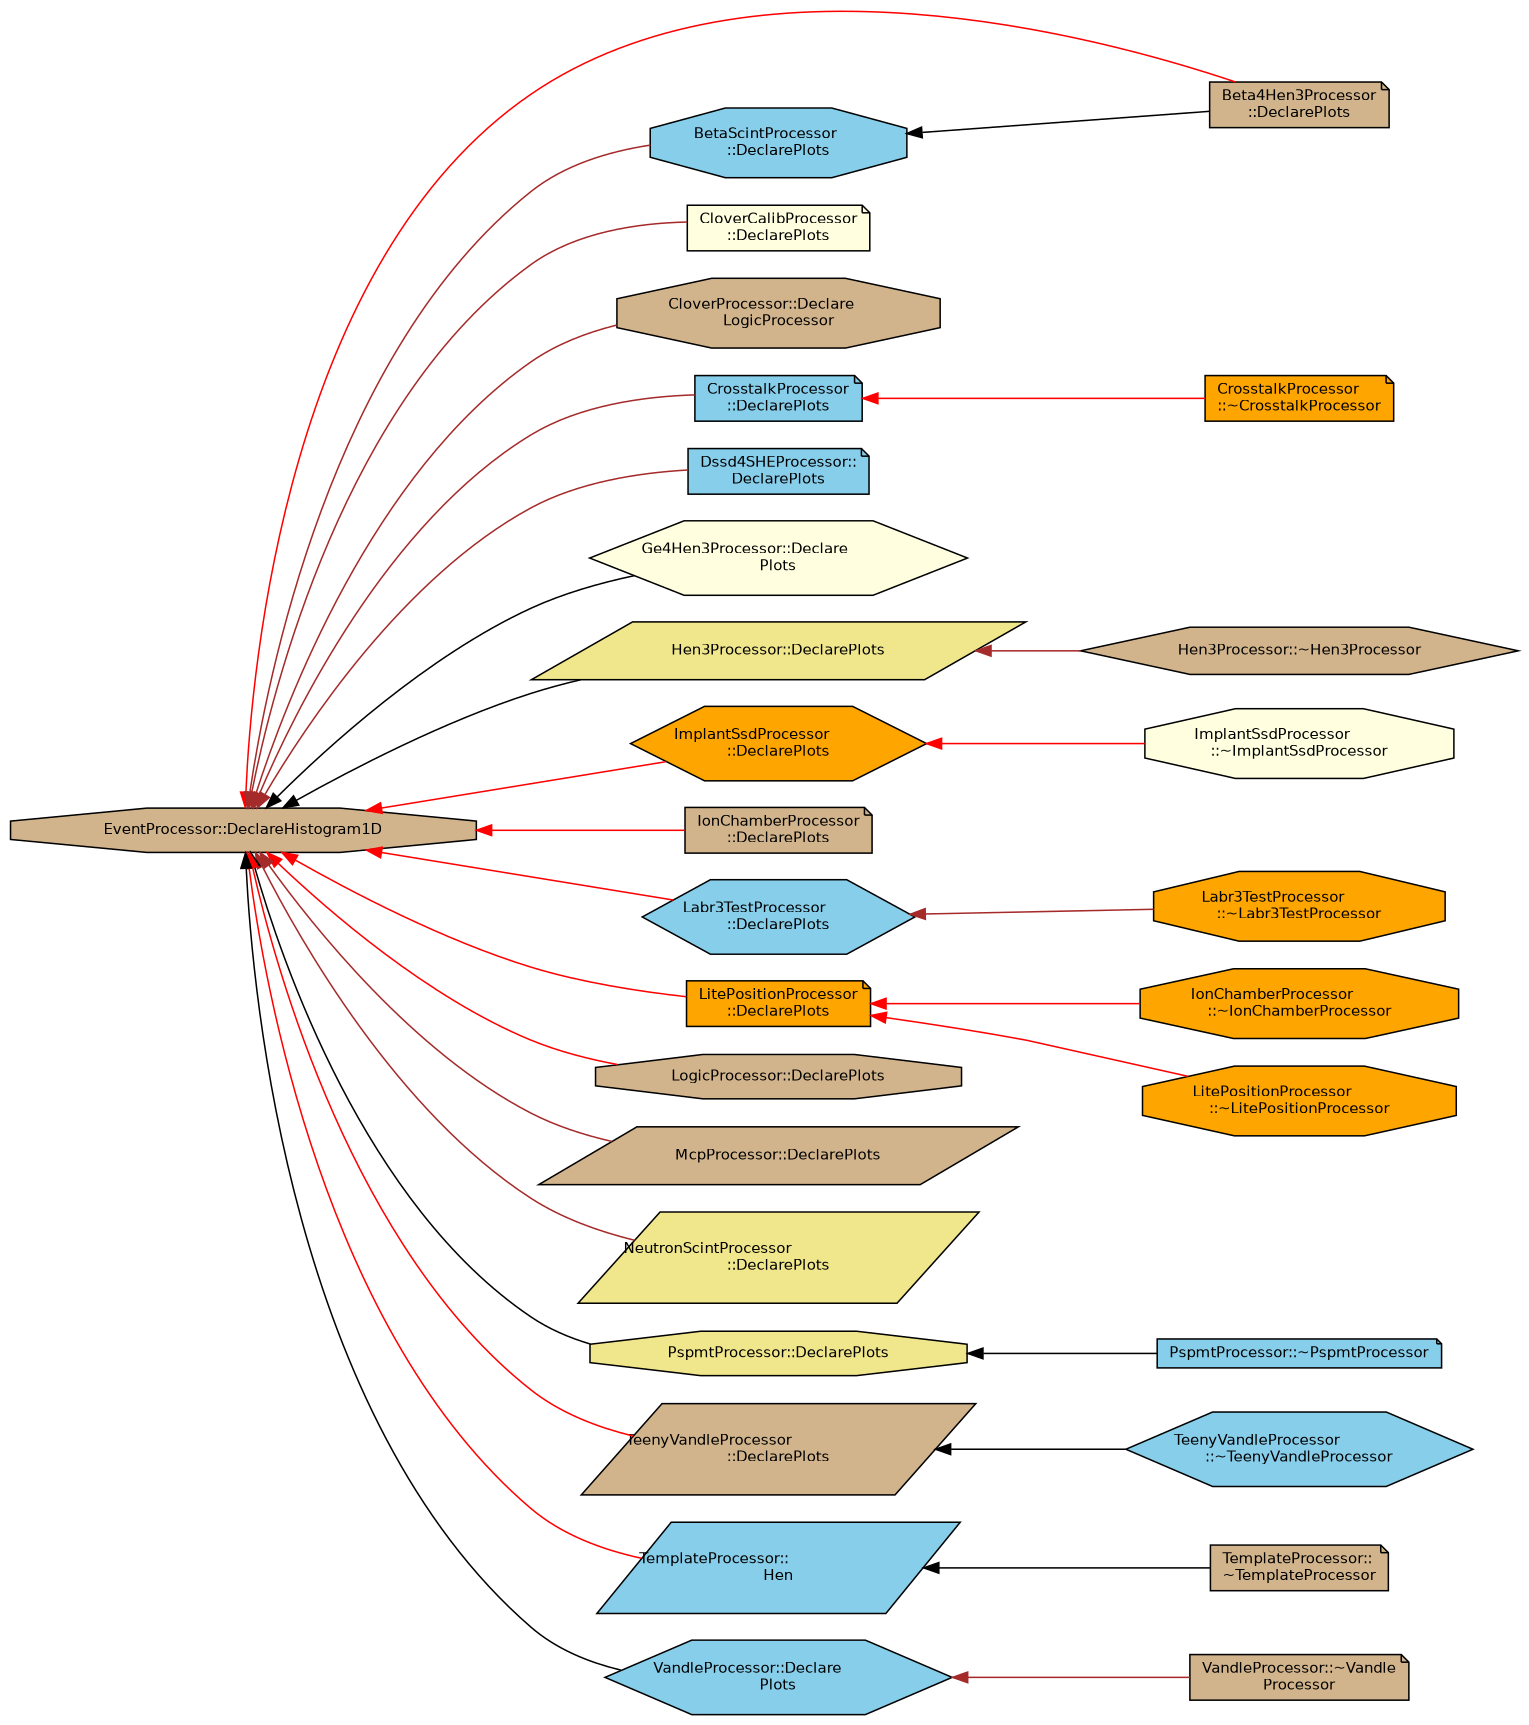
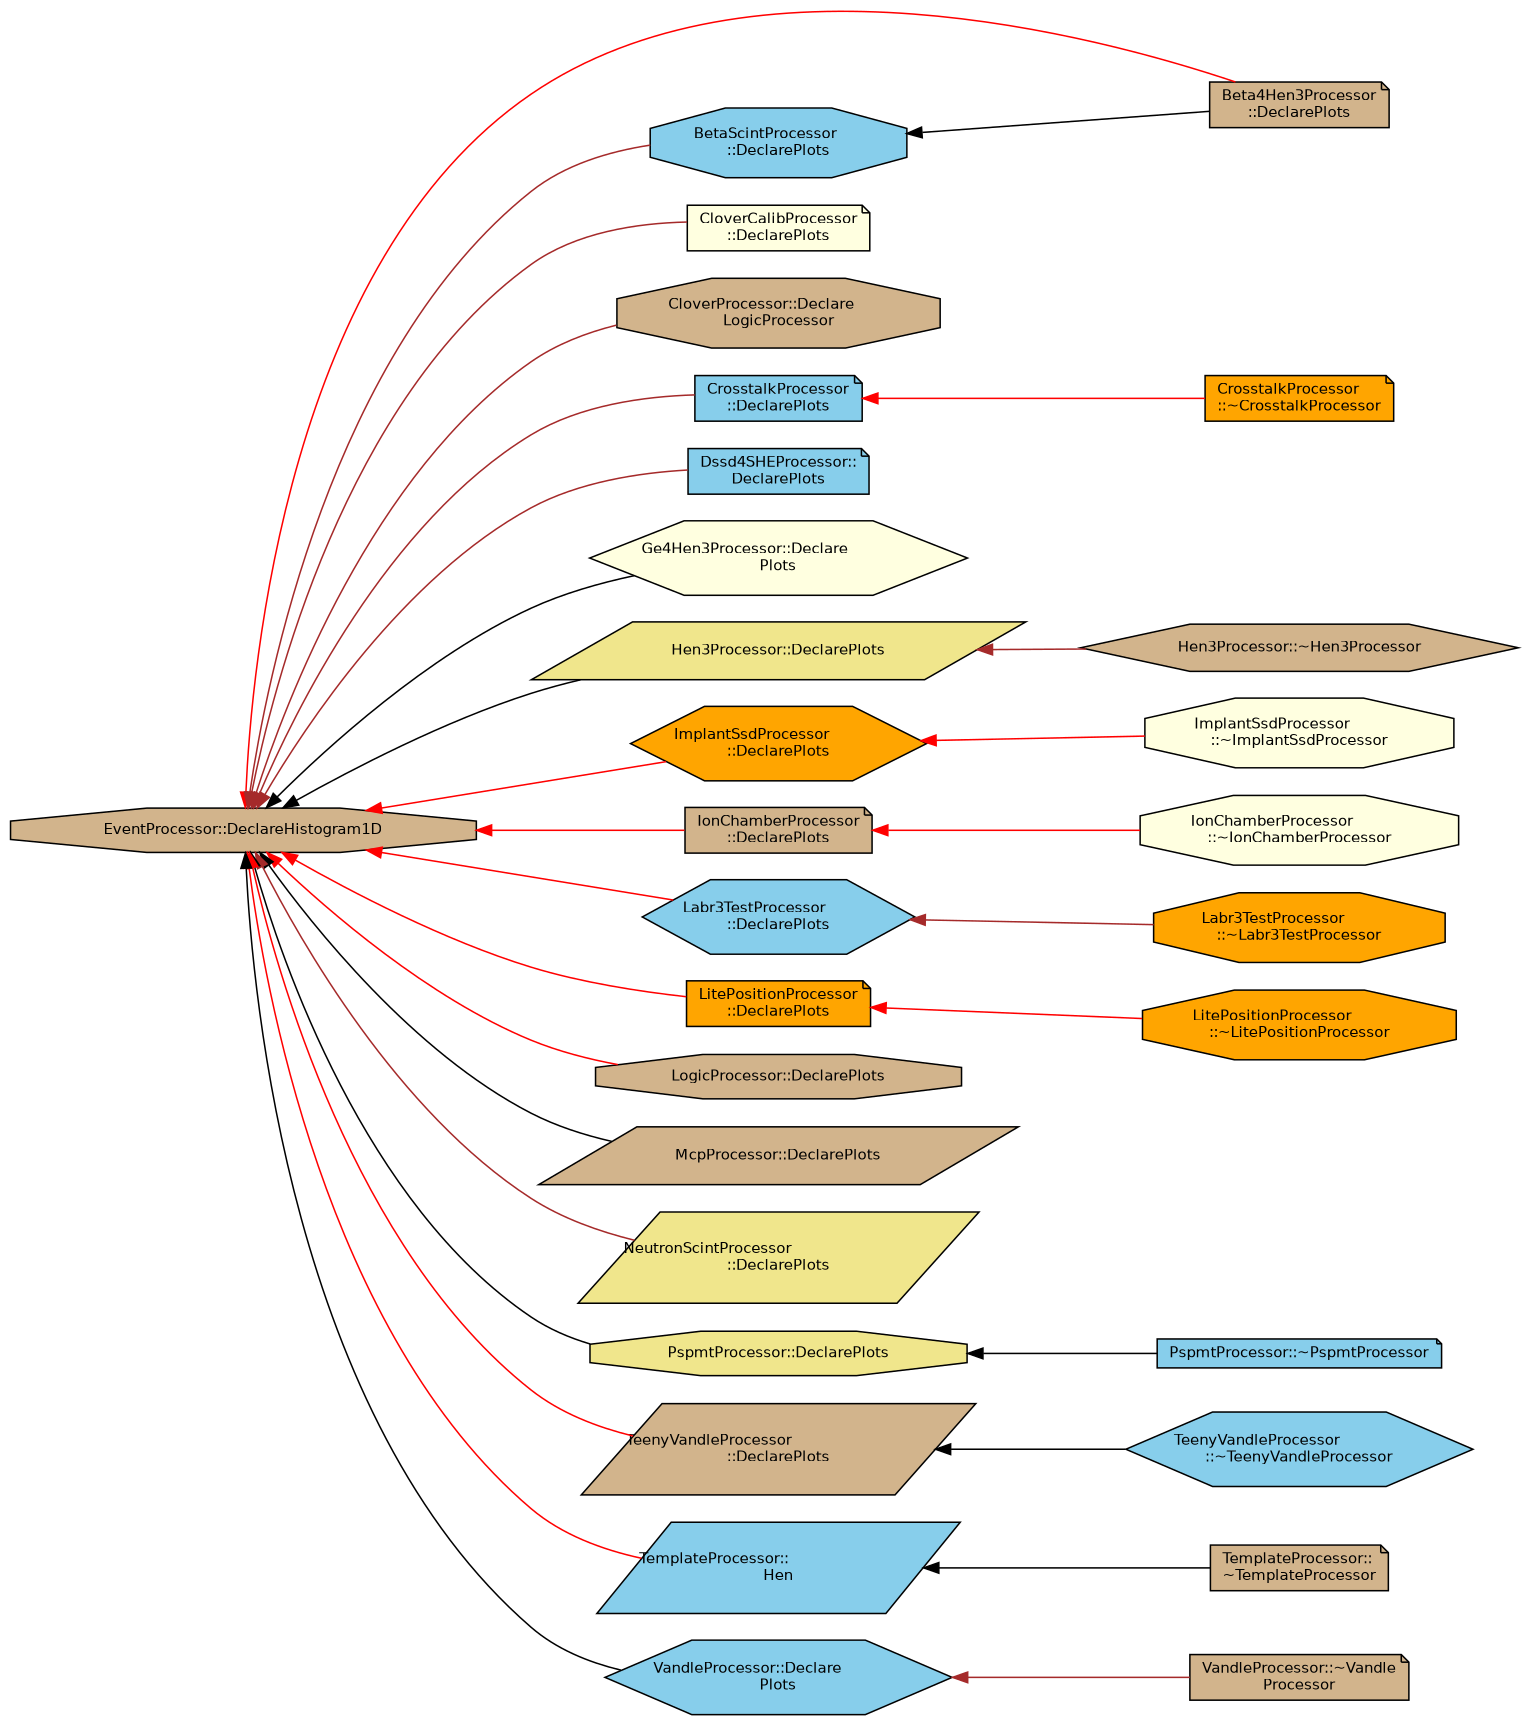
  digraph {
    rankdir=LR
    node [color=black fillcolor=tan fontname=Helvetica fontsize=10 shape=note style=filled]
    edge [color=red dir=back fontname=Helvetica fontsize=10 labelfontname=Helvetica labelfontsize=10 style=solid]
    n1 [fontcolor=black height=0.2 label="EventProcessor::DeclareHistogram1D" shape=octagon width=0.4]
    n2 [height=0.2 label="Beta4Hen3Processor\l::DeclarePlots" width=0.4]
    n3 [fillcolor=skyblue height=0.2 label="BetaScintProcessor\l::DeclarePlots" shape=octagon width=0.4]
    n4 [fillcolor=lightyellow height=0.2 label="CloverCalibProcessor\l::DeclarePlots" width=0.4]
    n5 [height=0.2 label="CloverProcessor::Declare\lLogicProcessor" shape=octagon width=0.4]
    n6 [fillcolor=skyblue height=0.2 label="CrosstalkProcessor\l::DeclarePlots" width=0.4]
    n7 [fillcolor=skyblue height=0.2 label="Dssd4SHEProcessor::\lDeclarePlots" width=0.4]
    n8 [fillcolor=lightyellow height=0.2 label="Ge4Hen3Processor::Declare\lPlots" shape=hexagon width=0.4]
    n9 [fillcolor=khaki height=0.2 label="Hen3Processor::DeclarePlots" shape=parallelogram width=0.4]
    n10 [fillcolor=orange height=0.2 label="ImplantSsdProcessor\l::DeclarePlots" shape=hexagon width=0.4]
    n11 [height=0.2 label="IonChamberProcessor\l::DeclarePlots" width=0.4]
    n12 [fillcolor=skyblue height=0.2 label="Labr3TestProcessor\l::DeclarePlots" shape=hexagon width=0.4]
    n13 [fillcolor=orange height=0.2 label="LitePositionProcessor\l::DeclarePlots" width=0.4]
    n14 [height=0.2 label="LogicProcessor::DeclarePlots" shape=octagon width=0.4]
    n15 [height=0.2 label="McpProcessor::DeclarePlots" shape=parallelogram width=0.4]
    n16 [fillcolor=khaki height=0.2 label="NeutronScintProcessor\l::DeclarePlots" shape=parallelogram width=0.4]
    n17 [fillcolor=khaki height=0.2 label="PspmtProcessor::DeclarePlots" shape=octagon width=0.4]
    n18 [height=0.2 label="TeenyVandleProcessor\l::DeclarePlots" shape=parallelogram width=0.4]
    n19 [fillcolor=skyblue height=0.2 label="TemplateProcessor::\lHen" shape=parallelogram width=0.4]
    n20 [fillcolor=skyblue height=0.2 label="VandleProcessor::Declare\lPlots" shape=hexagon width=0.4]
    n21 [fillcolor=orange height=0.2 label="CrosstalkProcessor\l::~CrosstalkProcessor" width=0.4]
    n22 [height=0.2 label="Hen3Processor::~Hen3Processor" shape=hexagon width=0.4]
    n23 [fillcolor=lightyellow height=0.2 label="ImplantSsdProcessor\l::~ImplantSsdProcessor" shape=octagon width=0.4]
-   n24 [fillcolor=orange height=0.2 label="IonChamberProcessor\l::~IonChamberProcessor" shape=octagon width=0.4]
+   n24 [fillcolor=lightyellow height=0.2 label="IonChamberProcessor\l::~IonChamberProcessor" shape=octagon width=0.4]
    n25 [fillcolor=orange height=0.2 label="Labr3TestProcessor\l::~Labr3TestProcessor" shape=octagon width=0.4]
    n26 [fillcolor=orange height=0.2 label="LitePositionProcessor\l::~LitePositionProcessor" shape=octagon width=0.4]
    n27 [fillcolor=skyblue height=0.2 label="PspmtProcessor::~PspmtProcessor" width=0.4]
    n28 [fillcolor=skyblue height=0.2 label="TeenyVandleProcessor\l::~TeenyVandleProcessor" shape=hexagon width=0.4]
    n29 [height=0.2 label="TemplateProcessor::\l~TemplateProcessor" width=0.4]
    n30 [height=0.2 label="VandleProcessor::~Vandle\lProcessor" width=0.4]
    n1 -> n2
    n1 -> n3 [color=brown]
    n1 -> n4 [color=brown]
    n1 -> n5 [color=brown]
    n1 -> n6 [color=brown]
    n1 -> n7 [color=brown]
    n1 -> n8 [color=black]
    n1 -> n9 [color=black]
    n1 -> n10
    n1 -> n11
    n1 -> n12
    n1 -> n13
    n1 -> n14
-   n1 -> n15 [color=brown]
+   n1 -> n15 [color=black]
    n1 -> n16 [color=brown]
    n1 -> n17 [color=black]
    n1 -> n18
    n1 -> n19
    n1 -> n20 [color=black]
    n3 -> n2 [color=black]
    n6 -> n21
    n9 -> n22 [color=brown]
    n10 -> n23
-   n13 -> n24
+   n11 -> n24
    n12 -> n25 [color=brown]
    n13 -> n26
    n17 -> n27 [color=black]
    n18 -> n28 [color=black]
    n19 -> n29 [color=black]
    n20 -> n30 [color=brown]
  }
